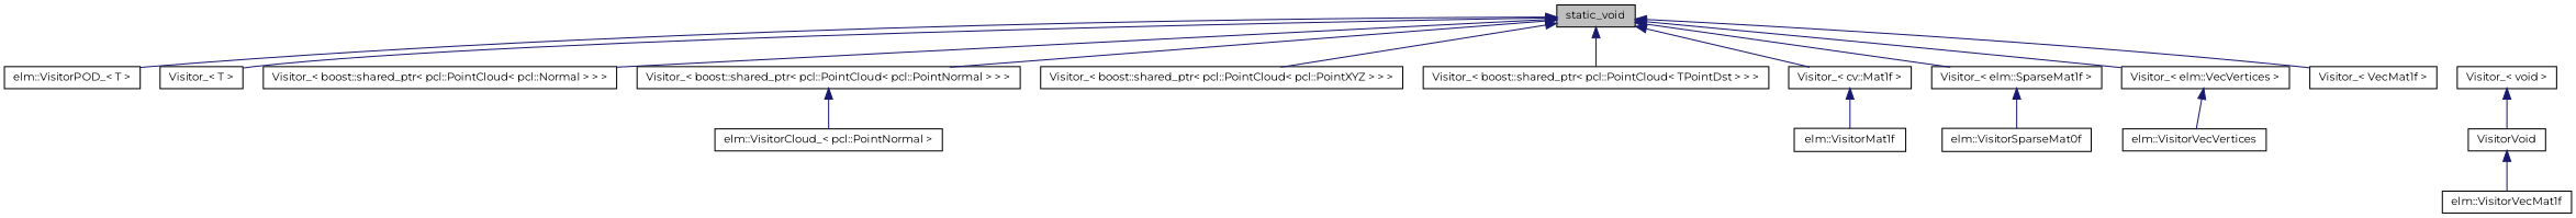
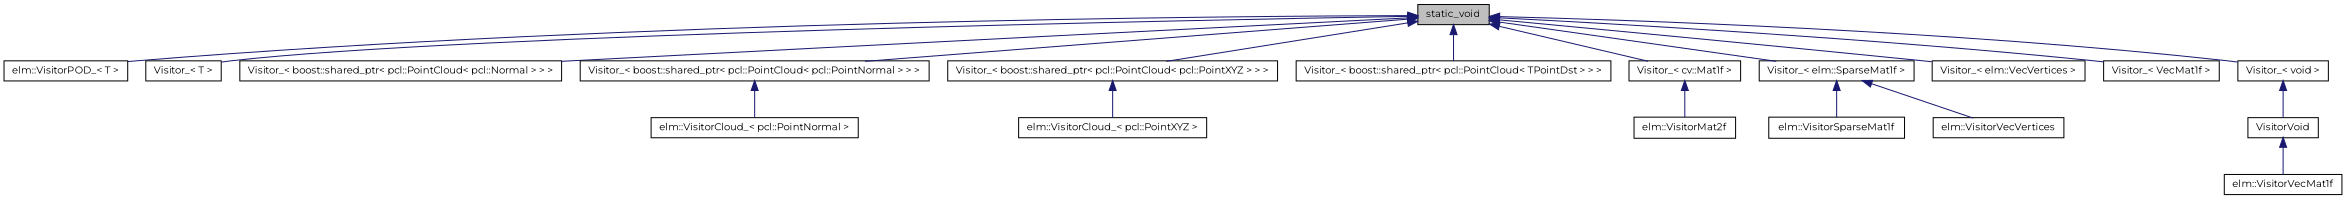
  digraph {
    fontname=Montserrat
    rankdir=TB
    node [color=black fillcolor=white fontname=Montserrat fontsize=10 shape=record style=filled]
    edge [color=midnightblue dir=back fontname=Montserrat fontsize=10 labelfontname=Helvetica labelfontsize=10 style=solid]
    n1 [fillcolor=grey75 fontcolor=black height=0.2 label=static_void width=0.4]
    n2 [height=0.2 label="elm::VisitorPOD_\< T \>" width=0.4]
    n3 [height=0.2 label="Visitor_\< T \>" width=0.4]
    n4 [height=0.2 label="Visitor_\< boost::shared_ptr\< pcl::PointCloud\< pcl::Normal \> \> \>" width=0.4]
    n5 [height=0.2 label="Visitor_\< boost::shared_ptr\< pcl::PointCloud\< pcl::PointNormal \> \> \>" width=0.4]
    n6 [height=0.2 label="Visitor_\< boost::shared_ptr\< pcl::PointCloud\< pcl::PointXYZ \> \> \>" width=0.4]
    n7 [height=0.2 label="Visitor_\< boost::shared_ptr\< pcl::PointCloud\< TPointDst \> \> \>" width=0.4]
    n8 [height=0.2 label="Visitor_\< cv::Mat1f \>" width=0.4]
    n9 [height=0.2 label="Visitor_\< elm::SparseMat1f \>" width=0.4]
    n10 [height=0.2 label="Visitor_\< elm::VecVertices \>" width=0.4]
    n11 [height=0.2 label="Visitor_\< VecMat1f \>" width=0.4]
    n12 [height=0.2 label="Visitor_\< void \>" width=0.4]
    n13 [height=0.2 label="elm::VisitorCloud_\< pcl::PointNormal \>" width=0.4]
-   n15 [height=0.2 label="elm::VisitorMat1f" width=0.4]
-   n16 [height=0.2 label="elm::VisitorSparseMat0f" width=0.4]
+   n14 [height=0.2 label="elm::VisitorCloud_\< pcl::PointXYZ \>" width=0.4]
+   n15 [height=0.2 label="elm::VisitorMat2f" width=0.4]
+   n16 [height=0.2 label="elm::VisitorSparseMat1f" width=0.4]
    n17 [height=0.2 label="elm::VisitorVecVertices" width=0.4]
    n18 [height=0.2 label=VisitorVoid width=0.4]
    n19 [height=0.2 label="elm::VisitorVecMat1f" width=0.4]
    n1 -> n2
    n1 -> n3
    n1 -> n4
    n1 -> n5
    n1 -> n6
    n1 -> n7
    n1 -> n8
    n1 -> n9
    n1 -> n10
    n1 -> n11
+   n1 -> n12
    n5 -> n13
+   n6 -> n14
    n8 -> n15
    n9 -> n16
-   n10 -> n17
+   n9 -> n17
    n12 -> n18
    n18 -> n19
  }
